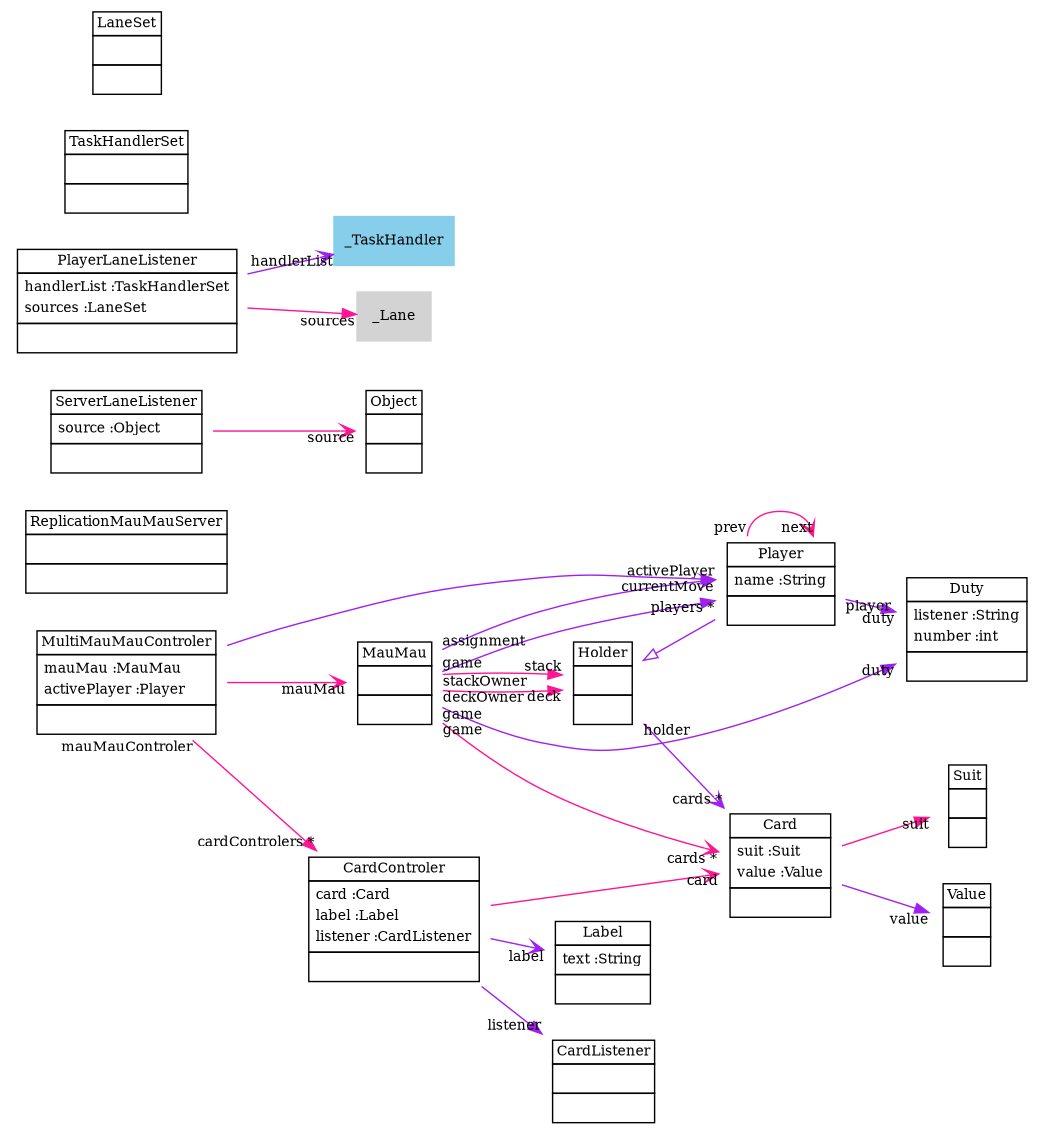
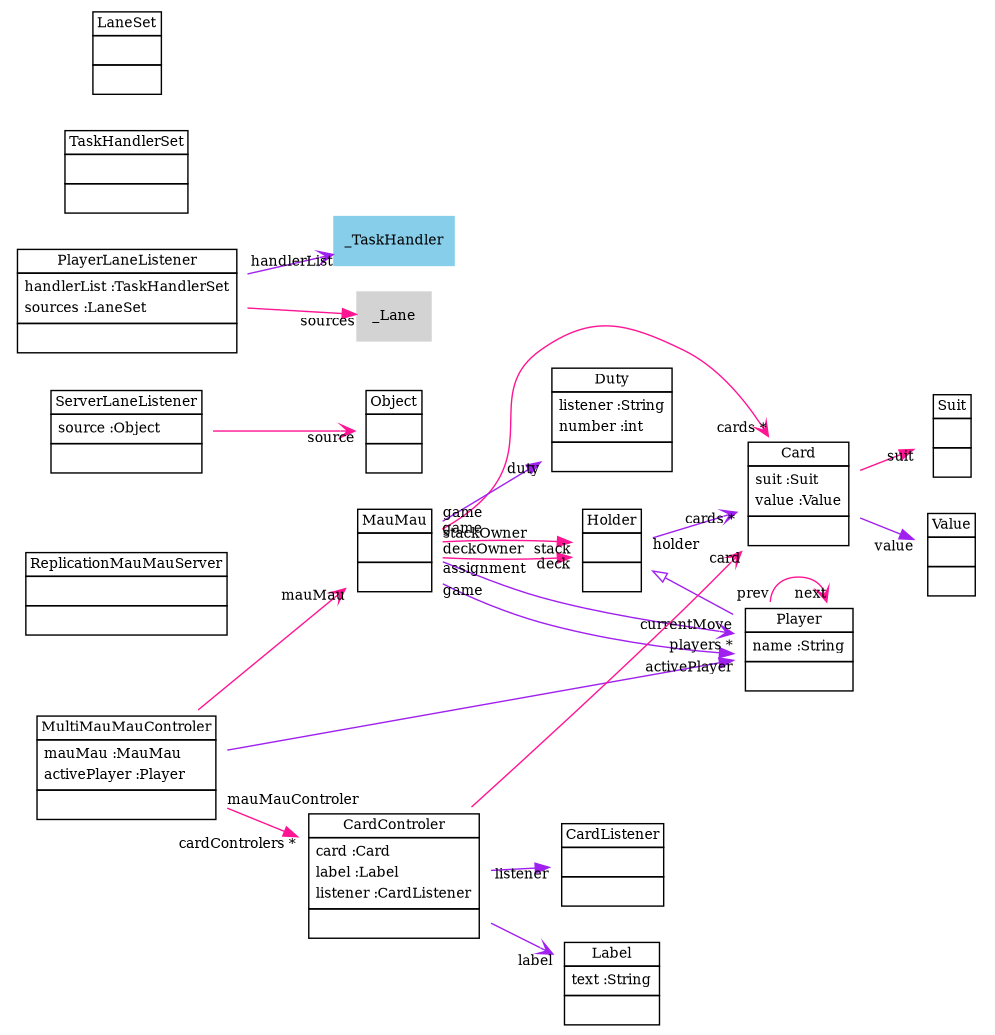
  digraph {
    rankdir=LR
    node [fontsize=10 shape=none]
    edge [arrowhead=normal color=purple fontsize=10 headlabel="cards *"]
    n1 [label=<<table border='0' cellborder='1' cellspacing='0'> <tr> <td HREF="../examples/org/sdmlib/examples/replication/maumau/MauMau.java">MauMau</td> </tr> <tr><td><table border='0' cellborder='0' cellspacing='0'> <tr><td> </td></tr> </table></td></tr> <tr><td><table border='0' cellborder='0' cellspacing='0'> <tr><td> </td></tr> </table></td></tr> </table>>]
    n2 [label=<<table border='0' cellborder='1' cellspacing='0'> <tr> <td HREF="../examples/org/sdmlib/examples/replication/maumau/Card.java">Card</td> </tr> <tr><td><table border='0' cellborder='0' cellspacing='0'> <tr><td align='left'>suit :Suit</td></tr> <tr><td align='left'>value :Value</td></tr>  </table></td></tr> <tr><td><table border='0' cellborder='0' cellspacing='0'> <tr><td> </td></tr> </table></td></tr> </table>>]
    n3 [label=<<table border='0' cellborder='1' cellspacing='0'> <tr> <td HREF="../examples/org/sdmlib/examples/replication/maumau/Holder.java">Holder</td> </tr> <tr><td><table border='0' cellborder='0' cellspacing='0'> <tr><td> </td></tr> </table></td></tr> <tr><td><table border='0' cellborder='0' cellspacing='0'> <tr><td> </td></tr> </table></td></tr> </table>>]
    n4 [label=<<table border='0' cellborder='1' cellspacing='0'> <tr> <td HREF="../examples/org/sdmlib/examples/replication/maumau/Player.java">Player</td> </tr> <tr><td><table border='0' cellborder='0' cellspacing='0'> <tr><td align='left'>name :String</td></tr>  </table></td></tr> <tr><td><table border='0' cellborder='0' cellspacing='0'> <tr><td> </td></tr> </table></td></tr> </table>>]
    n5 [label=<<table border='0' cellborder='1' cellspacing='0'> <tr> <td HREF="../examples/org/sdmlib/examples/replication/maumau/Duty.java">Duty</td> </tr> <tr><td><table border='0' cellborder='0' cellspacing='0'> <tr><td align='left'>listener :String</td></tr> <tr><td align='left'>number :int</td></tr>  </table></td></tr> <tr><td><table border='0' cellborder='0' cellspacing='0'> <tr><td> </td></tr> </table></td></tr> </table>>]
    n6 [label=<<table border='0' cellborder='1' cellspacing='0'> <tr> <td HREF="../examples/org/sdmlib/examples/replication/maumau/Suit.java">Suit</td> </tr> <tr><td><table border='0' cellborder='0' cellspacing='0'> <tr><td> </td></tr> </table></td></tr> <tr><td><table border='0' cellborder='0' cellspacing='0'> <tr><td> </td></tr> </table></td></tr> </table>>]
    n7 [label=<<table border='0' cellborder='1' cellspacing='0'> <tr> <td HREF="../examples/org/sdmlib/examples/replication/maumau/Value.java">Value</td> </tr> <tr><td><table border='0' cellborder='0' cellspacing='0'> <tr><td> </td></tr> </table></td></tr> <tr><td><table border='0' cellborder='0' cellspacing='0'> <tr><td> </td></tr> </table></td></tr> </table>>]
    n8 [label=<<table border='0' cellborder='1' cellspacing='0'> <tr> <td HREF="../examples/org/sdmlib/examples/replication/maumau/ReplicationMauMauServer.java">ReplicationMauMauServer</td> </tr> <tr><td><table border='0' cellborder='0' cellspacing='0'> <tr><td> </td></tr> </table></td></tr> <tr><td><table border='0' cellborder='0' cellspacing='0'> <tr><td> </td></tr> </table></td></tr> </table>>]
    n9 [label=<<table border='0' cellborder='1' cellspacing='0'> <tr> <td HREF="../examples/org/sdmlib/examples/replication/maumau/ServerLaneListener.java">ServerLaneListener</td> </tr> <tr><td><table border='0' cellborder='0' cellspacing='0'> <tr><td align='left'>source :Object</td></tr>  </table></td></tr> <tr><td><table border='0' cellborder='0' cellspacing='0'> <tr><td> </td></tr> </table></td></tr> </table>>]
    n10 [label=<<table border='0' cellborder='1' cellspacing='0'> <tr> <td HREF="../examples/java/lang/Object.java">Object</td> </tr> <tr><td><table border='0' cellborder='0' cellspacing='0'> <tr><td> </td></tr> </table></td></tr> <tr><td><table border='0' cellborder='0' cellspacing='0'> <tr><td> </td></tr> </table></td></tr> </table>>]
    n11 [label=<<table border='0' cellborder='1' cellspacing='0'> <tr> <td HREF="../examples/org/sdmlib/examples/replication/maumau/MultiMauMauControler.java">MultiMauMauControler</td> </tr> <tr><td><table border='0' cellborder='0' cellspacing='0'> <tr><td align='left'>mauMau :MauMau</td></tr> <tr><td align='left'>activePlayer :Player</td></tr>  </table></td></tr> <tr><td><table border='0' cellborder='0' cellspacing='0'> <tr><td> </td></tr> </table></td></tr> </table>>]
    n12 [label=<<table border='0' cellborder='1' cellspacing='0'> <tr> <td HREF="../examples/org/sdmlib/examples/replication/maumau/CardControler.java">CardControler</td> </tr> <tr><td><table border='0' cellborder='0' cellspacing='0'> <tr><td align='left'>card :Card</td></tr> <tr><td align='left'>label :Label</td></tr> <tr><td align='left'>listener :CardListener</td></tr>  </table></td></tr> <tr><td><table border='0' cellborder='0' cellspacing='0'> <tr><td> </td></tr> </table></td></tr> </table>>]
    n13 [label=<<table border='0' cellborder='1' cellspacing='0'> <tr> <td HREF="../examples/org/eclipse/swt/widgets/Label.java">Label</td> </tr> <tr><td><table border='0' cellborder='0' cellspacing='0'> <tr><td align='left'>text :String</td></tr>  </table></td></tr> <tr><td><table border='0' cellborder='0' cellspacing='0'> <tr><td> </td></tr> </table></td></tr> </table>>]
    n14 [label=<<table border='0' cellborder='1' cellspacing='0'> <tr> <td HREF="../examples/org/sdmlib/examples/replication/maumau/CardListener.java">CardListener</td> </tr> <tr><td><table border='0' cellborder='0' cellspacing='0'> <tr><td> </td></tr> </table></td></tr> <tr><td><table border='0' cellborder='0' cellspacing='0'> <tr><td> </td></tr> </table></td></tr> </table>>]
    n15 [label=<<table border='0' cellborder='1' cellspacing='0'> <tr> <td HREF="../examples/org/sdmlib/examples/replication/maumau/PlayerLaneListener.java">PlayerLaneListener</td> </tr> <tr><td><table border='0' cellborder='0' cellspacing='0'> <tr><td align='left'>handlerList :TaskHandlerSet</td></tr> <tr><td align='left'>sources :LaneSet</td></tr>  </table></td></tr> <tr><td><table border='0' cellborder='0' cellspacing='0'> <tr><td> </td></tr> </table></td></tr> </table>>]
    _TaskHandler [fillcolor=skyblue style=filled]
    _Lane [fillcolor=lightgrey style=filled]
    n18 [label=<<table border='0' cellborder='1' cellspacing='0'> <tr> <td HREF="../examples/org/sdmlib/replication/creators/TaskHandlerSet.java">TaskHandlerSet</td> </tr> <tr><td><table border='0' cellborder='0' cellspacing='0'> <tr><td> </td></tr> </table></td></tr> <tr><td><table border='0' cellborder='0' cellspacing='0'> <tr><td> </td></tr> </table></td></tr> </table>>]
    n19 [label=<<table border='0' cellborder='1' cellspacing='0'> <tr> <td HREF="../examples/org/sdmlib/replication/creators/LaneSet.java">LaneSet</td> </tr> <tr><td><table border='0' cellborder='0' cellspacing='0'> <tr><td> </td></tr> </table></td></tr> <tr><td><table border='0' cellborder='0' cellspacing='0'> <tr><td> </td></tr> </table></td></tr> </table>>]
    n1 -> n2 [arrowhead=vee color=deeppink taillabel=game]
    n1 -> n3 [color=deeppink headlabel=deck taillabel=deckOwner]
    n1 -> n3 [color=deeppink headlabel=stack taillabel=stackOwner]
    n1 -> n4 [headlabel="players *" taillabel=game]
    n1 -> n4 [arrowhead=vee headlabel=currentMove taillabel=assignment]
    n1 -> n5 [headlabel=duty taillabel=game]
    n2 -> n6 [color=deeppink headlabel=suit]
    n2 -> n7 [headlabel=value]
    n3 -> n2 [arrowhead=vee taillabel=holder]
    n3 -> n4 [arrowtail=empty dir=back arrowhead="" headlabel=""]
    n4 -> n4 [arrowhead=vee color=deeppink headlabel=next taillabel=prev]
-   n4 -> n5 [headlabel=duty taillabel=player]
    n9 -> n10 [arrowhead=vee color=deeppink headlabel=source]
    n11 -> n1 [arrowhead=vee color=deeppink headlabel=mauMau]
    n11 -> n4 [headlabel=activePlayer]
    n11 -> n12 [color=deeppink headlabel="cardControlers *" taillabel=mauMauControler]
    n12 -> n2 [arrowhead=vee color=deeppink headlabel=card]
    n12 -> n13 [arrowhead=vee headlabel=label]
    n12 -> n14 [headlabel=listener]
    n15 -> _TaskHandler [arrowhead=vee headlabel=handlerList]
    n15 -> _Lane [color=deeppink headlabel=sources]
  }
